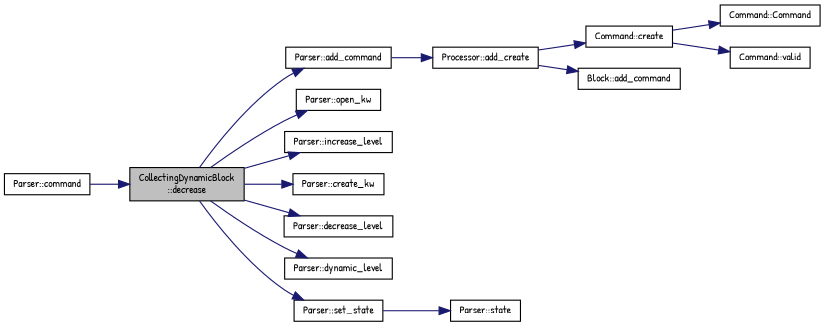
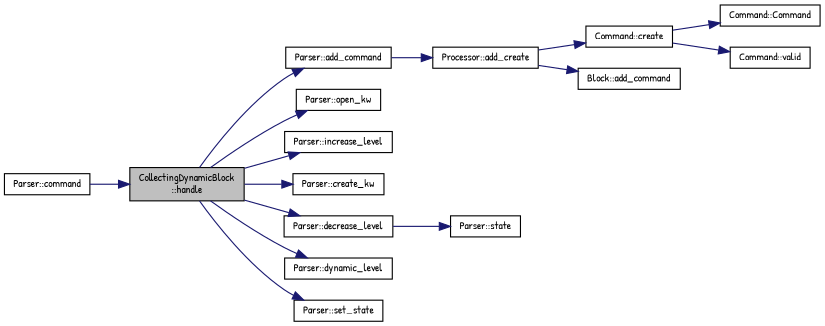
  digraph {
    fontname="Patrick Hand"
    rankdir=LR
    node [color=black fillcolor=white fontname="Patrick Hand" fontsize=10 shape=record style=filled]
    edge [color=midnightblue fontname="Patrick Hand" fontsize=10 labelfontname=Helvetica labelfontsize=10 style=solid]
-   n1 [fillcolor=grey75 fontcolor=black height=0.2 label="CollectingDynamicBlock\l::decrease" width=0.4]
+   n1 [fillcolor=grey75 fontcolor=black height=0.2 label="CollectingDynamicBlock\l::handle" width=0.4]
    n2 [height=0.2 label="Parser::add_command" width=0.4]
    n3 [height=0.2 label="Parser::open_kw" width=0.4]
    n4 [height=0.2 label="Parser::increase_level" width=0.4]
    n5 [height=0.2 label="Parser::create_kw" width=0.4]
    n6 [height=0.2 label="Parser::decrease_level" width=0.4]
    n7 [height=0.2 label="Parser::dynamic_level" width=0.4]
    n8 [height=0.2 label="Parser::set_state" width=0.4]
    n9 [height=0.2 label="Parser::command" width=0.4]
    n10 [height=0.2 label="Processor::add_create" width=0.4]
    n11 [height=0.2 label="Parser::state" width=0.4]
    n12 [height=0.2 label="Command::create" width=0.4]
    n13 [height=0.2 label="Block::add_command" width=0.4]
    n14 [height=0.2 label="Command::Command" width=0.4]
    n15 [height=0.2 label="Command::valid" width=0.4]
    n1 -> n2
    n1 -> n3
    n1 -> n4
    n1 -> n5
    n1 -> n6
    n1 -> n7
    n1 -> n8
    n2 -> n10
-   n8 -> n11
+   n6 -> n11
    n9 -> n1
    n10 -> n12
    n10 -> n13
    n12 -> n14
    n12 -> n15
  }
